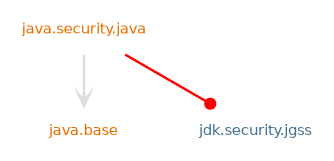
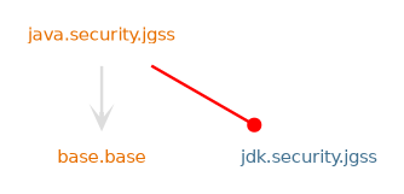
  digraph {
    nodesep=.5
    pencolor=transparent
    ranksep=0.600000
    node [color=deeppink fontcolor="#e76f00" fontname=DejaVuSans fontsize=12 group=java margin=".2,.2" shape=plaintext]
    edge [arrowsize=1 penwidth=2]
-   "java.base"
-   "java.security.jgss" [color=red label="java.security.java"]
+   "java.base" [label="base.base"]
+   "java.security.jgss" [color=red]
    "jdk.security.jgss" [fontcolor="#437291" group=jdk]
    subgraph sub_1 {
      "java.base"
      "java.security.jgss"
    }
    subgraph sub_2 {
      "jdk.security.jgss"
    }
    "java.security.jgss" -> "java.base" [arrowhead=open color="#dddddd" weight=10]
    "java.security.jgss" -> "jdk.security.jgss" [arrowhead=dot color=red]
  }
